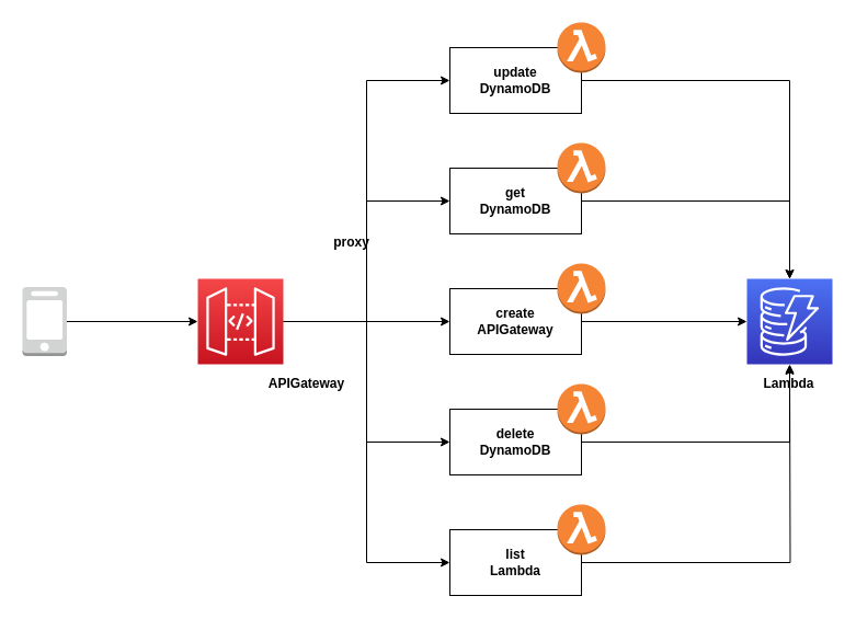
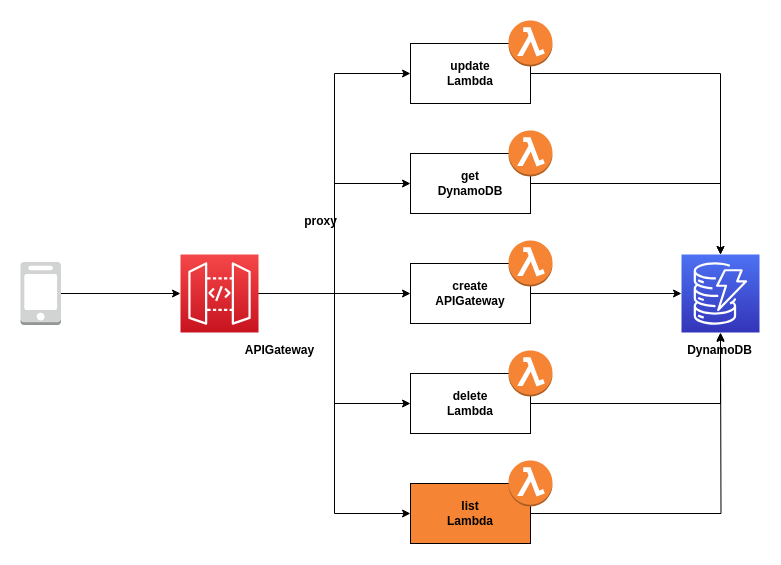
  <mxCell id="0" />
  <mxCell id="1" parent="0" />
  <mxCell id="2" style="edgeStyle=orthogonalEdgeStyle;rounded=0;orthogonalLoop=1;jettySize=auto;html=1;exitX=1;exitY=0.5;exitDx=0;exitDy=0;fontStyle=1" edge="1" parent="1" source="3" target="17"><mxGeometry relative="1" as="geometry" /></mxCell>
  <mxCell id="3" value="create&lt;br&gt;APIGateway" style="rounded=0;whiteSpace=wrap;html=1;fontStyle=1" vertex="1" parent="1"><mxGeometry x="410" y="263" width="120" height="60" as="geometry" /></mxCell>
  <mxCell id="4" style="edgeStyle=orthogonalEdgeStyle;rounded=0;orthogonalLoop=1;jettySize=auto;html=1;exitX=1;exitY=0.5;exitDx=0;exitDy=0;fontStyle=1" edge="1" parent="1" source="5" target="17"><mxGeometry relative="1" as="geometry" /></mxCell>
- <mxCell id="5" value="delete&lt;br&gt;DynamoDB" style="rounded=0;whiteSpace=wrap;html=1;fontStyle=1" vertex="1" parent="1"><mxGeometry x="410" y="373" width="120" height="60" as="geometry" /></mxCell>
+ <mxCell id="5" value="delete&lt;br&gt;Lambda" style="rounded=0;whiteSpace=wrap;html=1;fontStyle=1" vertex="1" parent="1"><mxGeometry x="410" y="373" width="120" height="60" as="geometry" /></mxCell>
  <mxCell id="6" style="edgeStyle=orthogonalEdgeStyle;rounded=0;orthogonalLoop=1;jettySize=auto;html=1;exitX=1;exitY=0.5;exitDx=0;exitDy=0;fontStyle=1" edge="1" parent="1" source="7"><mxGeometry relative="1" as="geometry"><mxPoint x="720" y="333" as="targetPoint" /></mxGeometry></mxCell>
- <mxCell id="7" value="list&lt;br&gt;Lambda" style="rounded=0;whiteSpace=wrap;html=1;fontStyle=1" vertex="1" parent="1"><mxGeometry x="410" y="483" width="120" height="60" as="geometry" /></mxCell>
+ <mxCell id="7" value="list&lt;br&gt;Lambda" style="rounded=0;whiteSpace=wrap;html=1;fontStyle=1;fillColor=#f58534;" vertex="1" parent="1"><mxGeometry x="410" y="483" width="120" height="60" as="geometry" /></mxCell>
  <mxCell id="8" style="edgeStyle=orthogonalEdgeStyle;rounded=0;orthogonalLoop=1;jettySize=auto;html=1;exitX=1;exitY=0.5;exitDx=0;exitDy=0;fontStyle=1" edge="1" parent="1" source="9" target="17"><mxGeometry relative="1" as="geometry" /></mxCell>
  <mxCell id="9" value="get&lt;br&gt;DynamoDB" style="rounded=0;whiteSpace=wrap;html=1;fontStyle=1" vertex="1" parent="1"><mxGeometry x="410" y="153" width="120" height="60" as="geometry" /></mxCell>
  <mxCell id="10" style="edgeStyle=orthogonalEdgeStyle;rounded=0;orthogonalLoop=1;jettySize=auto;html=1;exitX=1;exitY=0.5;exitDx=0;exitDy=0;fontStyle=1" edge="1" parent="1" source="11" target="17"><mxGeometry relative="1" as="geometry" /></mxCell>
- <mxCell id="11" value="update&lt;br&gt;DynamoDB" style="rounded=0;whiteSpace=wrap;html=1;fontStyle=1" vertex="1" parent="1"><mxGeometry x="410" y="43" width="120" height="60" as="geometry" /></mxCell>
+ <mxCell id="11" value="update&lt;br&gt;Lambda" style="rounded=0;whiteSpace=wrap;html=1;fontStyle=1" vertex="1" parent="1"><mxGeometry x="410" y="43" width="120" height="60" as="geometry" /></mxCell>
  <mxCell id="12" value="" style="outlineConnect=0;dashed=0;verticalLabelPosition=bottom;verticalAlign=top;align=center;html=1;shape=mxgraph.aws3.lambda_function;fillColor=#F58534;gradientColor=none;aspect=fixed;fontStyle=1" vertex="1" parent="1"><mxGeometry x="508" y="20" width="44" height="46" as="geometry" /></mxCell>
  <mxCell id="13" value="" style="outlineConnect=0;dashed=0;verticalLabelPosition=bottom;verticalAlign=top;align=center;html=1;shape=mxgraph.aws3.lambda_function;fillColor=#F58534;gradientColor=none;aspect=fixed;fontStyle=1" vertex="1" parent="1"><mxGeometry x="508" y="130" width="44" height="46" as="geometry" /></mxCell>
  <mxCell id="14" value="" style="outlineConnect=0;dashed=0;verticalLabelPosition=bottom;verticalAlign=top;align=center;html=1;shape=mxgraph.aws3.lambda_function;fillColor=#F58534;gradientColor=none;aspect=fixed;fontStyle=1" vertex="1" parent="1"><mxGeometry x="508" y="240" width="44" height="46" as="geometry" /></mxCell>
  <mxCell id="15" value="" style="outlineConnect=0;dashed=0;verticalLabelPosition=bottom;verticalAlign=top;align=center;html=1;shape=mxgraph.aws3.lambda_function;fillColor=#F58534;gradientColor=none;aspect=fixed;fontStyle=1" vertex="1" parent="1"><mxGeometry x="508" y="350" width="44" height="46" as="geometry" /></mxCell>
  <mxCell id="16" value="" style="outlineConnect=0;dashed=0;verticalLabelPosition=bottom;verticalAlign=top;align=center;html=1;shape=mxgraph.aws3.lambda_function;fillColor=#F58534;gradientColor=none;aspect=fixed;fontStyle=1" vertex="1" parent="1"><mxGeometry x="508" y="460" width="44" height="46" as="geometry" /></mxCell>
  <mxCell id="17" value="" style="outlineConnect=0;fontColor=#232F3E;gradientColor=#4D72F3;gradientDirection=north;fillColor=#3334B9;strokeColor=#ffffff;dashed=0;verticalLabelPosition=bottom;verticalAlign=top;align=center;html=1;fontSize=12;fontStyle=1;aspect=fixed;shape=mxgraph.aws4.resourceIcon;resIcon=mxgraph.aws4.dynamodb;" vertex="1" parent="1"><mxGeometry x="681" y="254" width="78" height="78" as="geometry" /></mxCell>
  <mxCell id="18" style="edgeStyle=orthogonalEdgeStyle;rounded=0;orthogonalLoop=1;jettySize=auto;html=1;entryX=0;entryY=0.5;entryDx=0;entryDy=0;fontStyle=1" edge="1" parent="1" source="23" target="11"><mxGeometry relative="1" as="geometry" /></mxCell>
  <mxCell id="19" style="edgeStyle=orthogonalEdgeStyle;rounded=0;orthogonalLoop=1;jettySize=auto;html=1;entryX=0;entryY=0.5;entryDx=0;entryDy=0;fontStyle=1" edge="1" parent="1" source="23" target="9"><mxGeometry relative="1" as="geometry" /></mxCell>
  <mxCell id="20" style="edgeStyle=orthogonalEdgeStyle;rounded=0;orthogonalLoop=1;jettySize=auto;html=1;entryX=0;entryY=0.5;entryDx=0;entryDy=0;fontStyle=1" edge="1" parent="1" source="23" target="3"><mxGeometry relative="1" as="geometry" /></mxCell>
  <mxCell id="21" style="edgeStyle=orthogonalEdgeStyle;rounded=0;orthogonalLoop=1;jettySize=auto;html=1;entryX=0;entryY=0.5;entryDx=0;entryDy=0;fontStyle=1" edge="1" parent="1" source="23" target="5"><mxGeometry relative="1" as="geometry" /></mxCell>
  <mxCell id="22" style="edgeStyle=orthogonalEdgeStyle;rounded=0;orthogonalLoop=1;jettySize=auto;html=1;entryX=0;entryY=0.5;entryDx=0;entryDy=0;fontStyle=1" edge="1" parent="1" source="23" target="7"><mxGeometry relative="1" as="geometry" /></mxCell>
  <mxCell id="23" value="" style="outlineConnect=0;fontColor=#232F3E;gradientColor=#F54749;gradientDirection=north;fillColor=#C7131F;strokeColor=#ffffff;dashed=0;verticalLabelPosition=bottom;verticalAlign=top;align=center;html=1;fontSize=12;fontStyle=1;aspect=fixed;shape=mxgraph.aws4.resourceIcon;resIcon=mxgraph.aws4.api_gateway;" vertex="1" parent="1"><mxGeometry x="180" y="254" width="78" height="78" as="geometry" /></mxCell>
  <mxCell id="24" value="APIGateway" style="text;html=1;align=center;verticalAlign=middle;resizable=0;points=[];;autosize=1;fontStyle=1" vertex="1" parent="1"><mxGeometry x="239" y="340" width="80" height="20" as="geometry" /></mxCell>
- <mxCell id="25" value="Lambda" style="text;html=1;align=center;verticalAlign=middle;resizable=0;points=[];;autosize=1;fontStyle=1" vertex="1" parent="1"><mxGeometry x="679" y="340" width="80" height="20" as="geometry" /></mxCell>
+ <mxCell id="25" value="DynamoDB" style="text;html=1;align=center;verticalAlign=middle;resizable=0;points=[];;autosize=1;fontStyle=1" vertex="1" parent="1"><mxGeometry x="679" y="340" width="80" height="20" as="geometry" /></mxCell>
  <mxCell id="26" value="proxy" style="text;html=1;align=center;verticalAlign=middle;resizable=0;points=[];;autosize=1;fontStyle=1" vertex="1" parent="1"><mxGeometry x="295" y="211" width="50" height="20" as="geometry" /></mxCell>
  <mxCell id="27" style="edgeStyle=orthogonalEdgeStyle;rounded=0;orthogonalLoop=1;jettySize=auto;html=1;" edge="1" parent="1" source="28" target="23"><mxGeometry relative="1" as="geometry" /></mxCell>
  <mxCell id="28" value="" style="outlineConnect=0;dashed=0;verticalLabelPosition=bottom;verticalAlign=top;align=center;html=1;shape=mxgraph.aws3.mobile_client;fillColor=#D2D3D3;gradientColor=none;" vertex="1" parent="1"><mxGeometry x="20" y="261.5" width="40.5" height="63" as="geometry" /></mxCell>
